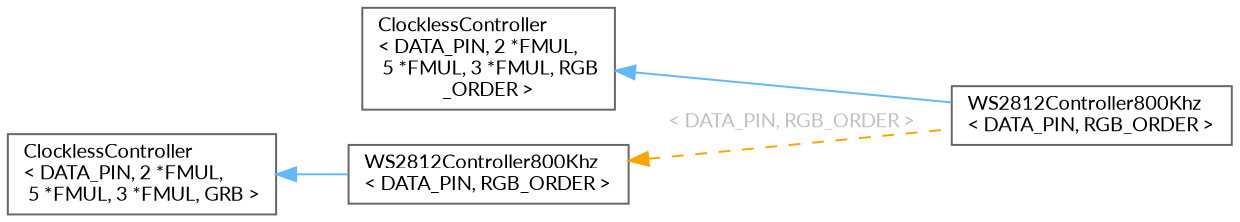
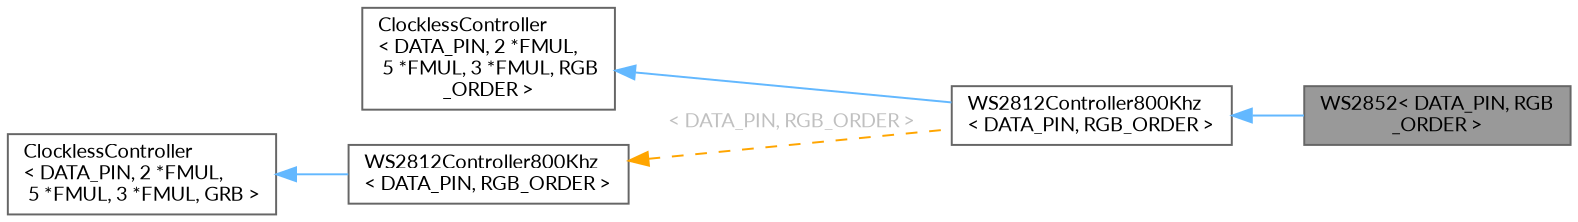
  digraph {
    rankdir=LR
    fontname=Lato
    node [color=gray40 fillcolor=white fontname=Lato fontsize=10 shape=box style=filled]
    edge [color=steelblue1 dir=back fontname=Lato fontsize=10 labelfontname=Helvetica labelfontsize=10 style=solid]
+   n1 [fillcolor=grey60 fontcolor=black height=0.2 label="WS2852\< DATA_PIN, RGB\l_ORDER \>" width=0.4]
    n2 [height=0.2 label="WS2812Controller800Khz\l\< DATA_PIN, RGB_ORDER \>" width=0.4]
    n3 [height=0.2 label="ClocklessController\l\< DATA_PIN, 2 *FMUL,\l 5 *FMUL, 3 *FMUL, RGB\l_ORDER \>" width=0.4]
    n4 [height=0.2 label="WS2812Controller800Khz\l\< DATA_PIN, RGB_ORDER \>" width=0.4]
    n5 [height=0.2 label="ClocklessController\l\< DATA_PIN, 2 *FMUL,\l 5 *FMUL, 3 *FMUL, GRB \>" width=0.4]
+   n2 -> n1
    n3 -> n2
    n4 -> n2 [color=orange fontcolor=grey label=" \< DATA_PIN, RGB_ORDER \>" style=dashed]
    n5 -> n4
  }
